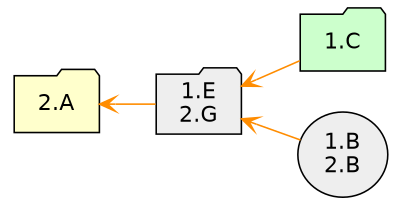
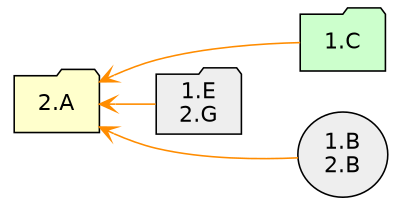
  digraph {
    fontname="DejaVu Sans"
    rankdir=RL
    node [fillcolor="#EEEEEE" fontname="DejaVu Sans" shape=folder style=filled]
    edge [arrowhead=vee color=darkorange fontname="DejaVu Sans" style=filled]
    "1.C" [fillcolor="#CCFFCC"]
    "2.A" [fillcolor="#FFFFCC"]
    "1.B\n2.B" [shape=ellipse]
    "1.E\n2.G"
    subgraph cluster_1 {
      rankdir=LR
    }
-   "1.C" -> "1.E\n2.G"
-   "1.B\n2.B" -> "1.E\n2.G"
+   "1.C" -> "2.A"
+   "1.B\n2.B" -> "2.A"
    "1.E\n2.G" -> "2.A"
  }
